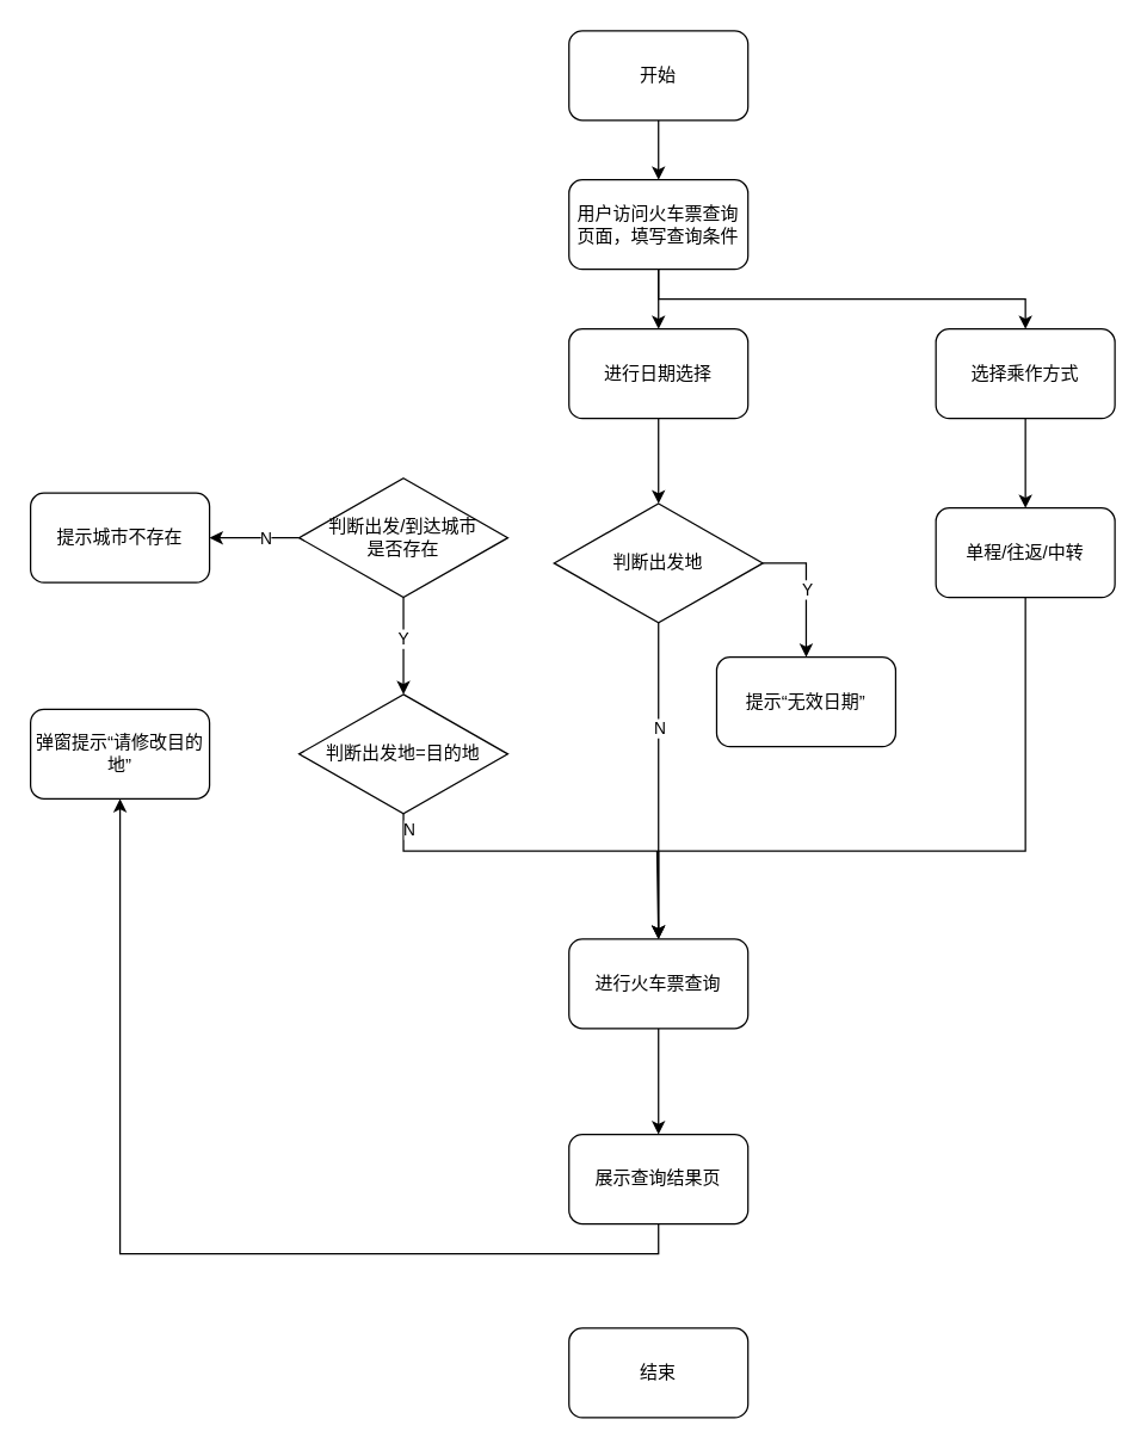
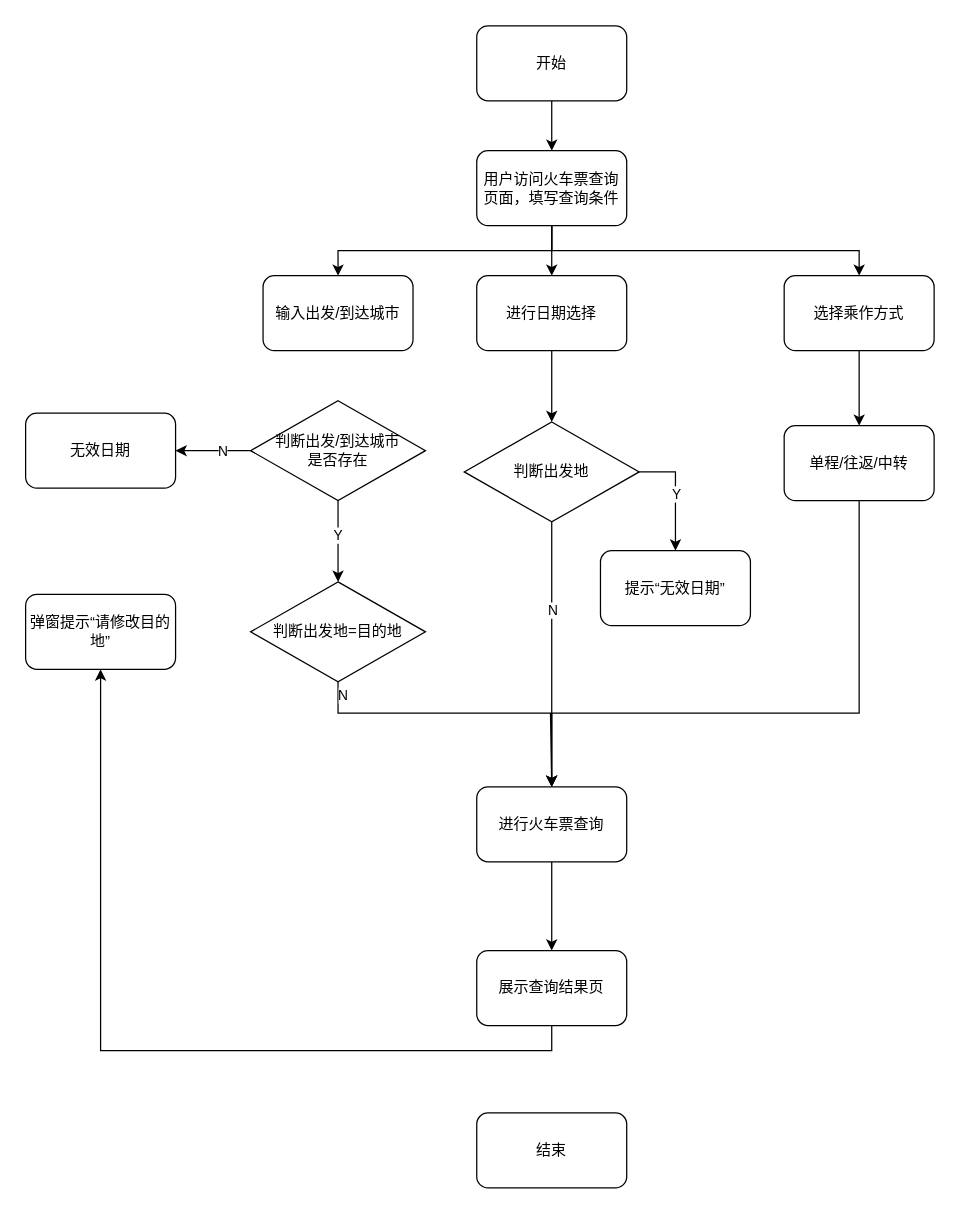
  <mxCell id="0" />
  <mxCell id="1" parent="0" />
  <mxCell id="2" style="edgeStyle=orthogonalEdgeStyle;rounded=0;orthogonalLoop=1;jettySize=auto;html=1;exitX=0.5;exitY=1;exitDx=0;exitDy=0;entryX=0.5;entryY=0;entryDx=0;entryDy=0;" edge="1" parent="1" source="5" target="10"><mxGeometry relative="1" as="geometry" /></mxCell>
+ <mxCell id="3" style="edgeStyle=orthogonalEdgeStyle;rounded=0;orthogonalLoop=1;jettySize=auto;html=1;exitX=0.5;exitY=1;exitDx=0;exitDy=0;entryX=0.5;entryY=0;entryDx=0;entryDy=0;" edge="1" parent="1" source="5" target="8"><mxGeometry relative="1" as="geometry" /></mxCell>
  <mxCell id="4" style="edgeStyle=orthogonalEdgeStyle;rounded=0;orthogonalLoop=1;jettySize=auto;html=1;exitX=0.5;exitY=1;exitDx=0;exitDy=0;entryX=0.5;entryY=0;entryDx=0;entryDy=0;" edge="1" parent="1" source="5" target="30"><mxGeometry relative="1" as="geometry" /></mxCell>
  <mxCell id="5" value="用户访问火车票查询页面，填写查询条件" style="rounded=1;whiteSpace=wrap;html=1;" vertex="1" parent="1"><mxGeometry x="381" y="120" width="120" height="60" as="geometry" /></mxCell>
  <mxCell id="6" style="edgeStyle=orthogonalEdgeStyle;rounded=0;orthogonalLoop=1;jettySize=auto;html=1;exitX=0.5;exitY=1;exitDx=0;exitDy=0;entryX=0.5;entryY=0;entryDx=0;entryDy=0;" edge="1" parent="1" source="7" target="5"><mxGeometry relative="1" as="geometry" /></mxCell>
  <mxCell id="7" value="开始" style="rounded=1;whiteSpace=wrap;html=1;" vertex="1" parent="1"><mxGeometry x="381" y="20" width="120" height="60" as="geometry" /></mxCell>
+ <mxCell id="8" value="输入出发/到达城市" style="rounded=1;whiteSpace=wrap;html=1;" vertex="1" parent="1"><mxGeometry x="210" y="220" width="120" height="60" as="geometry" /></mxCell>
  <mxCell id="9" style="edgeStyle=orthogonalEdgeStyle;rounded=0;orthogonalLoop=1;jettySize=auto;html=1;exitX=0.5;exitY=1;exitDx=0;exitDy=0;" edge="1" parent="1" source="10" target="27"><mxGeometry relative="1" as="geometry" /></mxCell>
  <mxCell id="10" value="进行日期选择" style="rounded=1;whiteSpace=wrap;html=1;" vertex="1" parent="1"><mxGeometry x="381" y="220" width="120" height="60" as="geometry" /></mxCell>
  <mxCell id="11" style="edgeStyle=orthogonalEdgeStyle;rounded=0;orthogonalLoop=1;jettySize=auto;html=1;exitX=0;exitY=0.5;exitDx=0;exitDy=0;" edge="1" parent="1" source="15" target="18"><mxGeometry relative="1" as="geometry" /></mxCell>
  <mxCell id="12" value="N" style="edgeLabel;html=1;align=center;verticalAlign=middle;resizable=0;points=[];" vertex="1" connectable="0" parent="11"><mxGeometry x="-0.217" relative="1" as="geometry"><mxPoint as="offset" /></mxGeometry></mxCell>
  <mxCell id="13" style="edgeStyle=orthogonalEdgeStyle;rounded=0;orthogonalLoop=1;jettySize=auto;html=1;exitX=0.5;exitY=1;exitDx=0;exitDy=0;entryX=0.5;entryY=0;entryDx=0;entryDy=0;" edge="1" parent="1" source="15" target="21"><mxGeometry relative="1" as="geometry" /></mxCell>
  <mxCell id="14" value="Y" style="edgeLabel;html=1;align=center;verticalAlign=middle;resizable=0;points=[];" vertex="1" connectable="0" parent="13"><mxGeometry x="-0.172" y="-1" relative="1" as="geometry"><mxPoint as="offset" /></mxGeometry></mxCell>
  <mxCell id="15" value="&lt;div&gt;判断出发/到达城市&lt;/div&gt;&lt;div&gt;是否存在&lt;/div&gt;" style="rhombus;whiteSpace=wrap;html=1;" vertex="1" parent="1"><mxGeometry x="200" y="320" width="140" height="80" as="geometry" /></mxCell>
  <mxCell id="16" style="edgeStyle=orthogonalEdgeStyle;rounded=0;orthogonalLoop=1;jettySize=auto;html=1;exitX=0.5;exitY=1;exitDx=0;exitDy=0;entryX=0.5;entryY=0;entryDx=0;entryDy=0;" edge="1" parent="1" source="17" target="34"><mxGeometry relative="1" as="geometry" /></mxCell>
  <mxCell id="17" value="进行火车票查询" style="rounded=1;whiteSpace=wrap;html=1;" vertex="1" parent="1"><mxGeometry x="381" y="629" width="120" height="60" as="geometry" /></mxCell>
- <mxCell id="18" value="提示城市不存在" style="rounded=1;whiteSpace=wrap;html=1;" vertex="1" parent="1"><mxGeometry x="20" y="330" width="120" height="60" as="geometry" /></mxCell>
+ <mxCell id="18" value="无效日期" style="rounded=1;whiteSpace=wrap;html=1;" vertex="1" parent="1"><mxGeometry x="20" y="330" width="120" height="60" as="geometry" /></mxCell>
  <mxCell id="19" style="edgeStyle=orthogonalEdgeStyle;rounded=0;orthogonalLoop=1;jettySize=auto;html=1;exitX=0.5;exitY=1;exitDx=0;exitDy=0;entryX=0.5;entryY=0;entryDx=0;entryDy=0;" edge="1" parent="1" source="21" target="17"><mxGeometry relative="1" as="geometry"><Array as="points"><mxPoint x="270" y="570" /><mxPoint x="440" y="570" /><mxPoint x="440" y="629" /></Array></mxGeometry></mxCell>
  <mxCell id="20" value="N" style="edgeLabel;html=1;align=center;verticalAlign=middle;resizable=0;points=[];" vertex="1" connectable="0" parent="19"><mxGeometry x="-0.924" y="3" relative="1" as="geometry"><mxPoint as="offset" /></mxGeometry></mxCell>
  <mxCell id="21" value="&lt;div&gt;判断出发地=目的地&lt;/div&gt;" style="rhombus;whiteSpace=wrap;html=1;" vertex="1" parent="1"><mxGeometry x="200" y="465" width="140" height="80" as="geometry" /></mxCell>
  <mxCell id="22" value="弹窗提示“请修改目的地”" style="rounded=1;whiteSpace=wrap;html=1;" vertex="1" parent="1"><mxGeometry x="20" y="475" width="120" height="60" as="geometry" /></mxCell>
  <mxCell id="23" style="edgeStyle=orthogonalEdgeStyle;rounded=0;orthogonalLoop=1;jettySize=auto;html=1;exitX=0.5;exitY=1;exitDx=0;exitDy=0;entryX=0.5;entryY=0;entryDx=0;entryDy=0;" edge="1" parent="1" source="27" target="17"><mxGeometry relative="1" as="geometry" /></mxCell>
  <mxCell id="24" value="N" style="edgeLabel;html=1;align=center;verticalAlign=middle;resizable=0;points=[];" vertex="1" connectable="0" parent="23"><mxGeometry x="-0.335" relative="1" as="geometry"><mxPoint as="offset" /></mxGeometry></mxCell>
  <mxCell id="25" style="edgeStyle=orthogonalEdgeStyle;rounded=0;orthogonalLoop=1;jettySize=auto;html=1;exitX=1;exitY=0.5;exitDx=0;exitDy=0;entryX=0.5;entryY=0;entryDx=0;entryDy=0;" edge="1" parent="1" source="27" target="28"><mxGeometry relative="1" as="geometry" /></mxCell>
  <mxCell id="26" value="Y" style="edgeLabel;html=1;align=center;verticalAlign=middle;resizable=0;points=[];" vertex="1" connectable="0" parent="25"><mxGeometry x="0.012" relative="1" as="geometry"><mxPoint y="-1" as="offset" /></mxGeometry></mxCell>
  <mxCell id="27" value="&lt;div&gt;判断出发地&lt;/div&gt;" style="rhombus;whiteSpace=wrap;html=1;" vertex="1" parent="1"><mxGeometry x="371" y="337" width="140" height="80" as="geometry" /></mxCell>
  <mxCell id="28" value="提示“无效日期”" style="rounded=1;whiteSpace=wrap;html=1;" vertex="1" parent="1"><mxGeometry x="480" y="440" width="120" height="60" as="geometry" /></mxCell>
  <mxCell id="29" style="edgeStyle=orthogonalEdgeStyle;rounded=0;orthogonalLoop=1;jettySize=auto;html=1;exitX=0.5;exitY=1;exitDx=0;exitDy=0;entryX=0.5;entryY=0;entryDx=0;entryDy=0;" edge="1" parent="1" source="30" target="32"><mxGeometry relative="1" as="geometry" /></mxCell>
  <mxCell id="30" value="选择乘作方式" style="rounded=1;whiteSpace=wrap;html=1;" vertex="1" parent="1"><mxGeometry x="627" y="220" width="120" height="60" as="geometry" /></mxCell>
  <mxCell id="31" style="edgeStyle=orthogonalEdgeStyle;rounded=0;orthogonalLoop=1;jettySize=auto;html=1;exitX=0.5;exitY=1;exitDx=0;exitDy=0;entryX=0.5;entryY=0;entryDx=0;entryDy=0;" edge="1" parent="1" source="32" target="17"><mxGeometry relative="1" as="geometry"><Array as="points"><mxPoint x="687" y="570" /><mxPoint x="441" y="570" /></Array></mxGeometry></mxCell>
  <mxCell id="32" value="单程/往返/中转" style="rounded=1;whiteSpace=wrap;html=1;" vertex="1" parent="1"><mxGeometry x="627" y="340" width="120" height="60" as="geometry" /></mxCell>
  <mxCell id="33" style="edgeStyle=orthogonalEdgeStyle;rounded=0;orthogonalLoop=1;jettySize=auto;html=1;exitX=0.5;exitY=1;exitDx=0;exitDy=0;" edge="1" parent="1" source="34" target="22"><mxGeometry relative="1" as="geometry" /></mxCell>
  <mxCell id="34" value="展示查询结果页" style="rounded=1;whiteSpace=wrap;html=1;" vertex="1" parent="1"><mxGeometry x="381" y="760" width="120" height="60" as="geometry" /></mxCell>
  <mxCell id="35" value="结束" style="rounded=1;whiteSpace=wrap;html=1;" vertex="1" parent="1"><mxGeometry x="381" y="890" width="120" height="60" as="geometry" /></mxCell>
